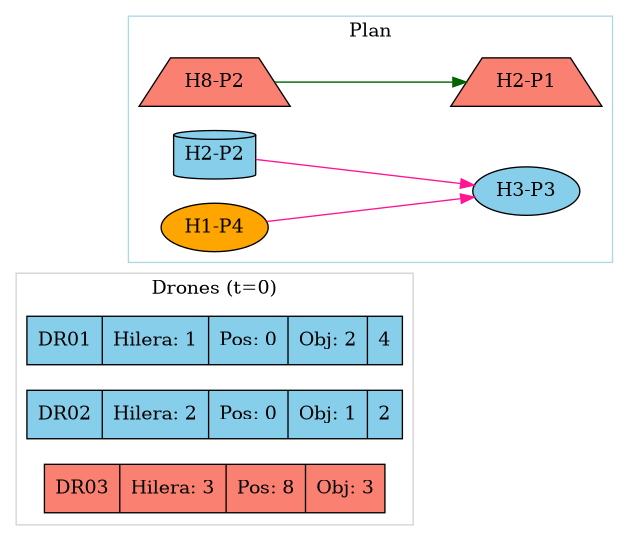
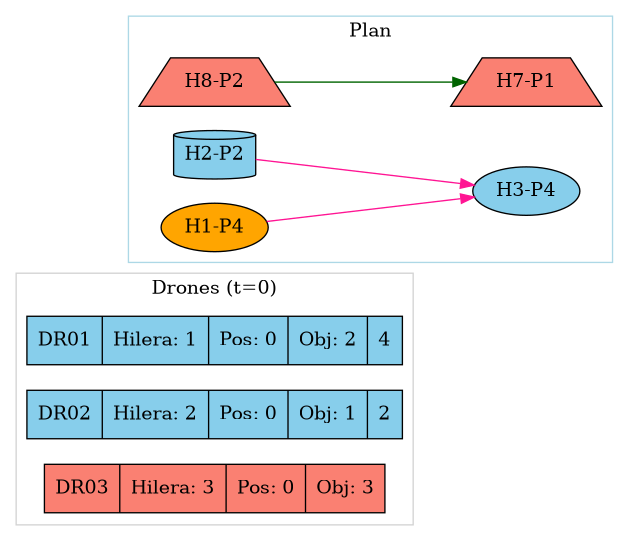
  digraph {
    rankdir=LR
    node [fillcolor=skyblue shape=record style=filled]
    edge [color=deeppink]
    n1 [label="{DR01|Hilera: 1|Pos: 0|Obj: 2|4}"]
    n2 [label="{DR02|Hilera: 2|Pos: 0|Obj: 1|2}"]
-   n3 [fillcolor=salmon label="{DR03|Hilera: 3|Pos: 8|Obj: 3}"]
+   n3 [fillcolor=salmon label="{DR03|Hilera: 3|Pos: 0|Obj: 3}"]
    n4 [fillcolor=salmon label="H8-P2" shape=trapezium]
-   n5 [fillcolor=salmon label="H2-P1" shape=trapezium]
+   n5 [fillcolor=salmon label="H7-P1" shape=trapezium]
    n6 [label="H2-P2" shape=cylinder]
-   n7 [label="H3-P3" shape=ellipse]
+   n7 [label="H3-P4" shape=ellipse]
    n8 [fillcolor=orange label="H1-P4" shape=ellipse]
    subgraph cluster_1 {
      color=lightgrey
      label="Drones (t=0)"
      n1
      n2
      n3
    }
    subgraph cluster_2 {
      color=lightblue
      label=Plan
      n4
      n5
      n6
      n7
      n8
    }
    n4 -> n5 [color=darkgreen]
    n6 -> n7
    n8 -> n7
  }
